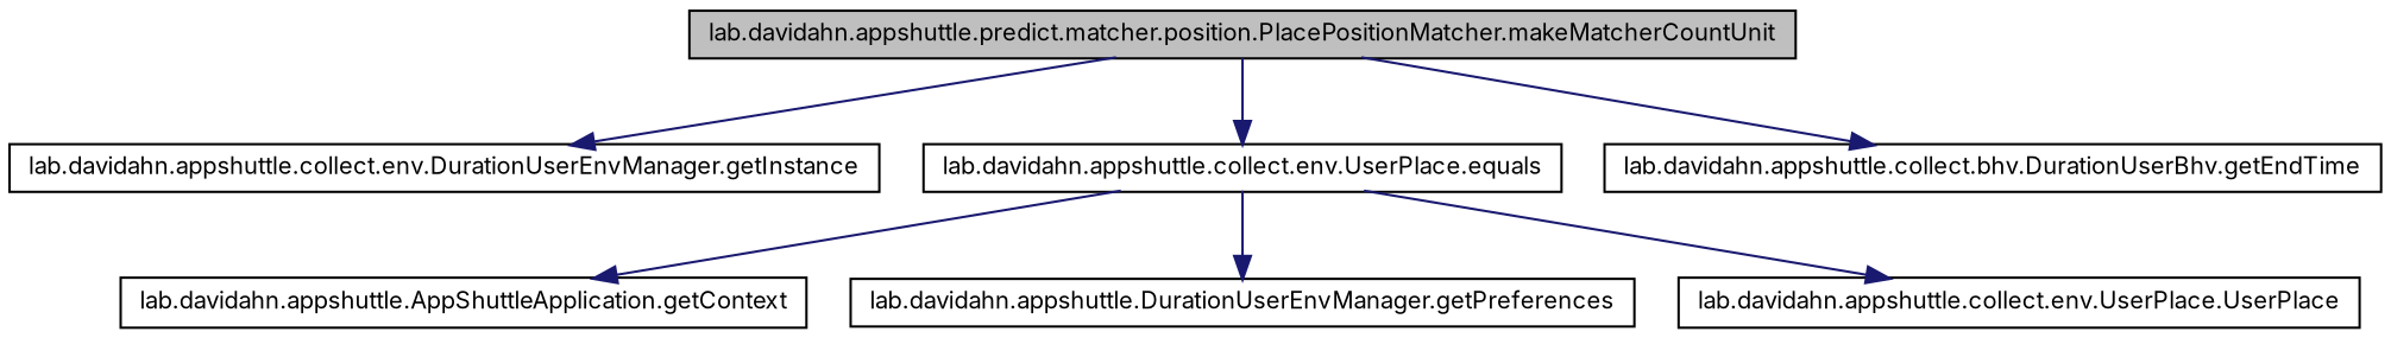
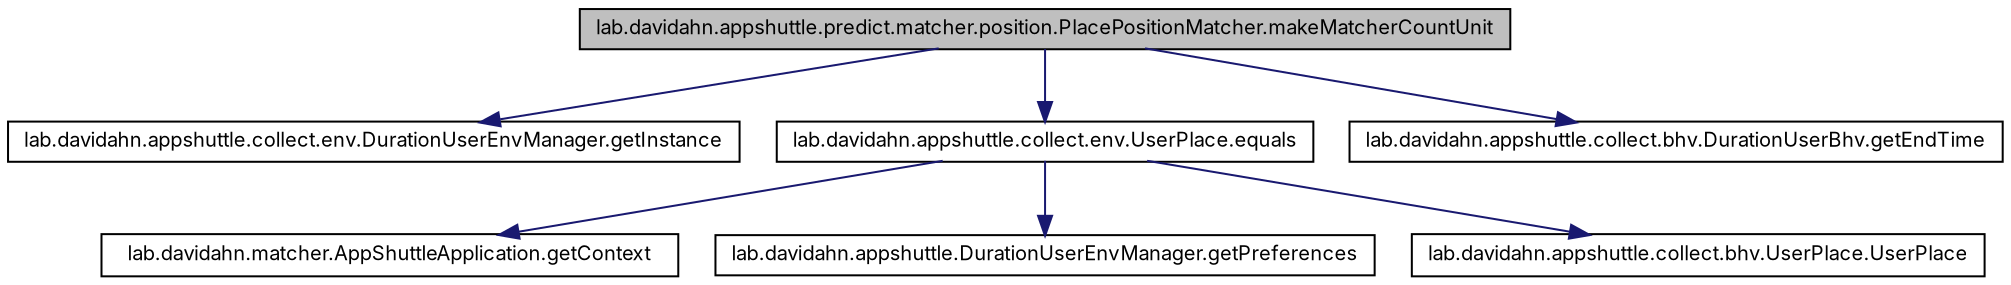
  digraph {
    fontname=Inter
    rankdir=TB
    node [color=black fillcolor=white fontname=Inter fontsize=10 shape=record style=filled]
    edge [color=midnightblue fontname=Inter fontsize=10 labelfontname=Helvetica labelfontsize=10 style=solid]
    n1 [fillcolor=grey75 fontcolor=black height=0.2 label="lab.davidahn.appshuttle.predict.matcher.position.PlacePositionMatcher.makeMatcherCountUnit" width=0.4]
    n2 [height=0.2 label="lab.davidahn.appshuttle.collect.env.DurationUserEnvManager.getInstance" width=0.4]
    n3 [height=0.2 label="lab.davidahn.appshuttle.collect.env.UserPlace.equals" width=0.4]
    n4 [height=0.2 label="lab.davidahn.appshuttle.collect.bhv.DurationUserBhv.getEndTime" width=0.4]
-   n5 [height=0.2 label="lab.davidahn.appshuttle.AppShuttleApplication.getContext" width=0.4]
+   n5 [height=0.2 label="lab.davidahn.matcher.AppShuttleApplication.getContext" width=0.4]
    n6 [height=0.2 label="lab.davidahn.appshuttle.DurationUserEnvManager.getPreferences" width=0.4]
-   n7 [height=0.2 label="lab.davidahn.appshuttle.collect.env.UserPlace.UserPlace" width=0.4]
+   n7 [height=0.2 label="lab.davidahn.appshuttle.collect.bhv.UserPlace.UserPlace" width=0.4]
    n1 -> n2
    n1 -> n3
    n1 -> n4
    n3 -> n5
    n3 -> n6
    n3 -> n7
  }
